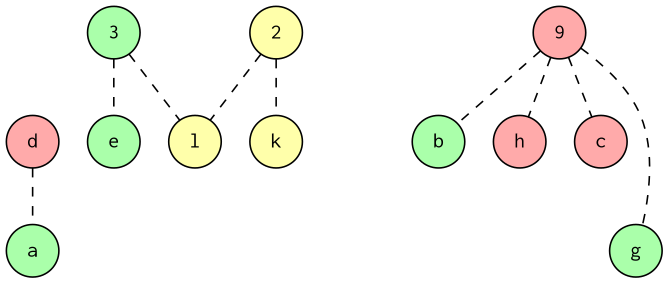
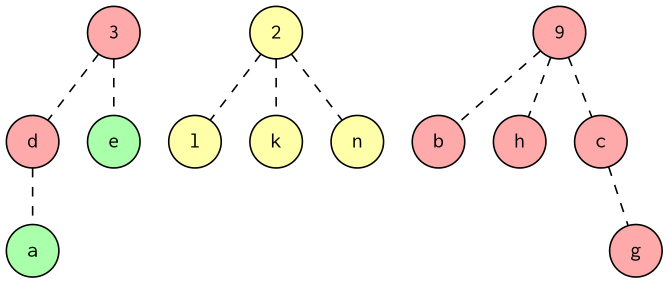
  graph {
    rankdir=TB
    node [fillcolor="#FFAAAA" fontname=Courier fontsize=14 shape=circle style=filled]
    edge [style=dashed]
-   n1 [fillcolor="#AAFFAA" height=0 label=3 style="filled,rounded" width=0]
+   n1 [height=0 label=3 style="filled,rounded" width=0]
    n2 [height=0 label=d style="filled,rounded" width=0]
    n3 [fillcolor="#AAFFAA" height=0 label=e style="filled,rounded" width=0]
    n4 [fillcolor="#AAFFAA" height=0 label=a style="filled,rounded" width=0]
    n5 [fillcolor="#FFFFAA" height=0 label=2 width=0]
    n6 [fillcolor="#FFFFAA" height=0 label=k width=0]
    n7 [fillcolor="#FFFFAA" height=0 label=l width=0]
+   n8 [fillcolor="#FFFFAA" height=0 label=n width=0]
    n9 [height=0 label=9 width=0]
-   n10 [fillcolor="#AAFFAA" height=0 label=b width=0]
+   n10 [height=0 label=b width=0]
    n11 [height=0 label=h width=0]
    n12 [height=0 label=c width=0]
-   n13 [fillcolor="#AAFFAA" height=0 label=g width=0]
-   n1 -- n7
+   n13 [height=0 label=g width=0]
+   n1 -- n2
    n1 -- n3
    n2 -- n4
    n5 -- n6
    n5 -- n7
+   n5 -- n8
    n9 -- n10
    n9 -- n11
    n9 -- n12
-   n9 -- n13
+   n12 -- n13
  }
